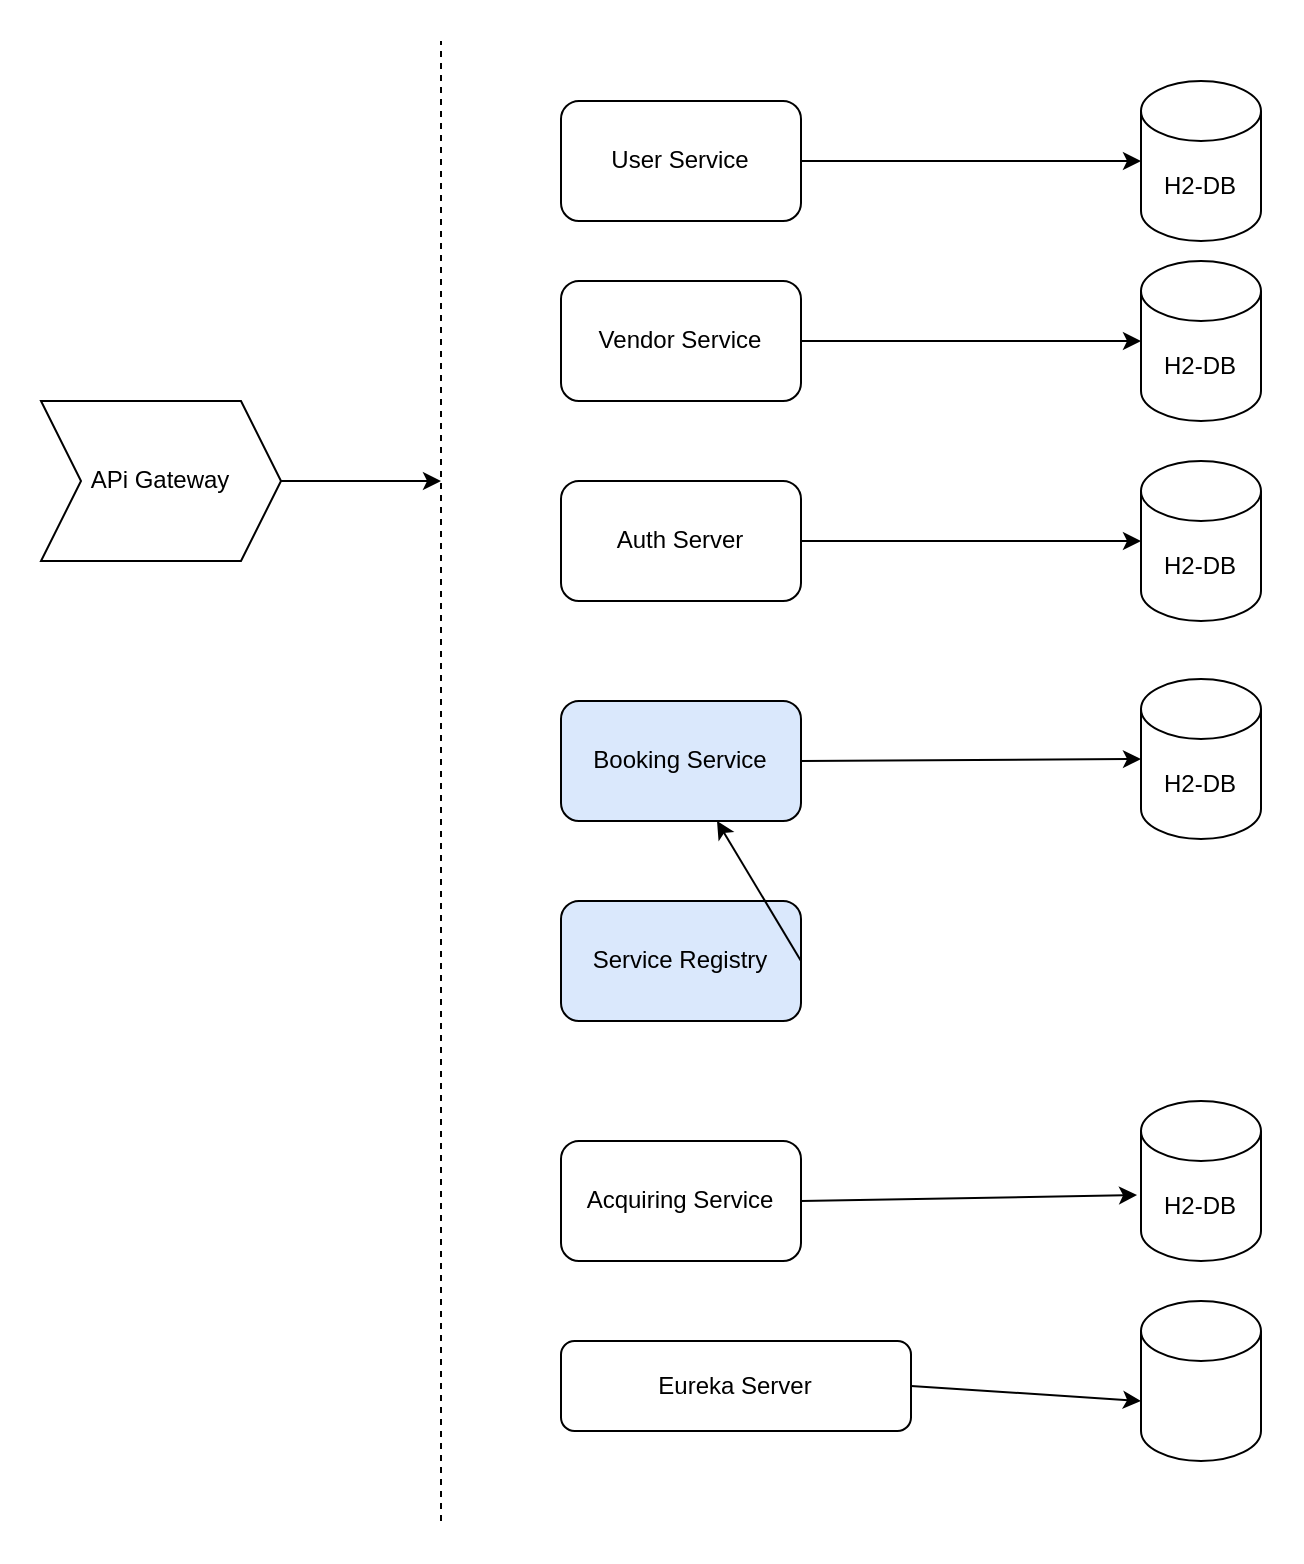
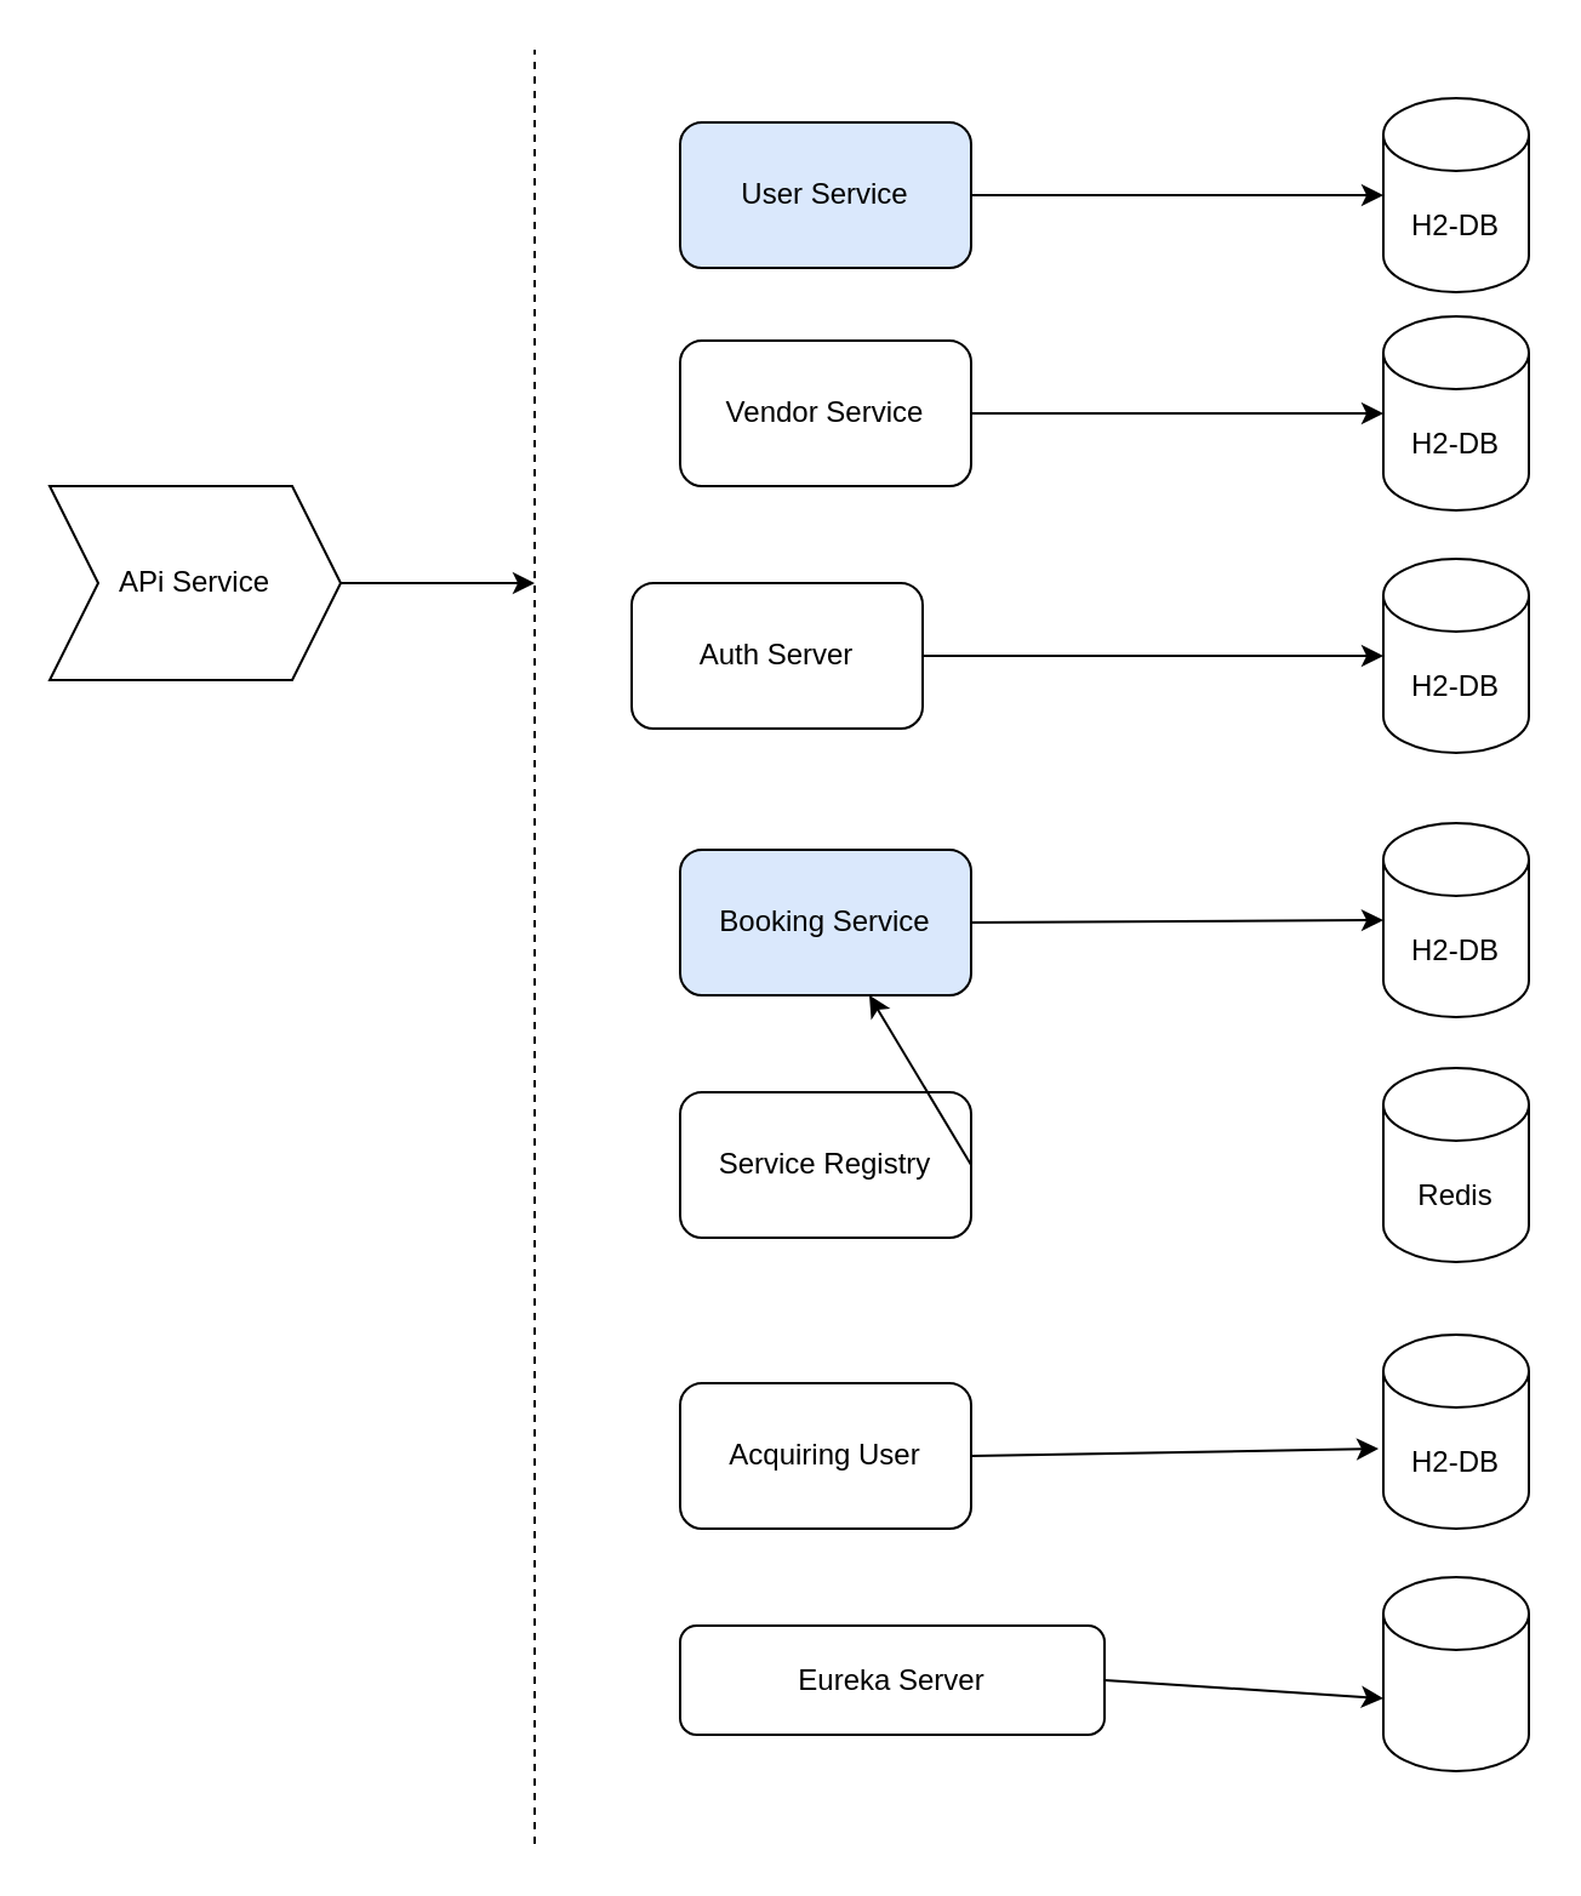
  <mxCell id="0" />
  <mxCell id="1" parent="0" />
- <mxCell id="2" value="User Service" style="rounded=1;whiteSpace=wrap;html=1;" vertex="1" parent="1"><mxGeometry x="280" y="50" width="120" height="60" as="geometry" /></mxCell>
- <mxCell id="3" value="Auth Server" style="rounded=1;whiteSpace=wrap;html=1;" vertex="1" parent="1"><mxGeometry x="280" y="240" width="120" height="60" as="geometry" /></mxCell>
+ <mxCell id="2" value="User Service" style="rounded=1;whiteSpace=wrap;html=1;fillColor=#dae8fc;" vertex="1" parent="1"><mxGeometry x="280" y="50" width="120" height="60" as="geometry" /></mxCell>
+ <mxCell id="3" value="Auth Server" style="rounded=1;whiteSpace=wrap;html=1;" vertex="1" parent="1"><mxGeometry x="260" y="240" width="120" height="60" as="geometry" /></mxCell>
  <mxCell id="4" value="H2-DB" style="shape=cylinder3;whiteSpace=wrap;html=1;boundedLbl=1;backgroundOutline=1;size=15;" vertex="1" parent="1"><mxGeometry x="570" y="40" width="60" height="80" as="geometry" /></mxCell>
  <mxCell id="5" value="" style="endArrow=classic;html=1;rounded=0;exitX=1;exitY=0.5;exitDx=0;exitDy=0;entryX=0;entryY=0.5;entryDx=0;entryDy=0;entryPerimeter=0;" edge="1" parent="1" source="2" target="4"><mxGeometry width="50" height="50" relative="1" as="geometry"><mxPoint x="340" y="290" as="sourcePoint" /><mxPoint x="390" y="240" as="targetPoint" /></mxGeometry></mxCell>
  <mxCell id="6" value="Vendor Service" style="rounded=1;whiteSpace=wrap;html=1;" vertex="1" parent="1"><mxGeometry x="280" y="140" width="120" height="60" as="geometry" /></mxCell>
  <mxCell id="7" value="H2-DB" style="shape=cylinder3;whiteSpace=wrap;html=1;boundedLbl=1;backgroundOutline=1;size=15;" vertex="1" parent="1"><mxGeometry x="570" y="130" width="60" height="80" as="geometry" /></mxCell>
  <mxCell id="8" value="" style="endArrow=classic;html=1;rounded=0;exitX=1;exitY=0.5;exitDx=0;exitDy=0;entryX=0;entryY=0.5;entryDx=0;entryDy=0;entryPerimeter=0;" edge="1" parent="1" source="6" target="7"><mxGeometry width="50" height="50" relative="1" as="geometry"><mxPoint x="340" y="290" as="sourcePoint" /><mxPoint x="390" y="240" as="targetPoint" /></mxGeometry></mxCell>
  <mxCell id="9" value="H2-DB" style="shape=cylinder3;whiteSpace=wrap;html=1;boundedLbl=1;backgroundOutline=1;size=15;" vertex="1" parent="1"><mxGeometry x="570" y="230" width="60" height="80" as="geometry" /></mxCell>
  <mxCell id="10" value="" style="endArrow=classic;html=1;rounded=0;exitX=1;exitY=0.5;exitDx=0;exitDy=0;entryX=0;entryY=0.5;entryDx=0;entryDy=0;entryPerimeter=0;" edge="1" parent="1" source="3" target="9"><mxGeometry width="50" height="50" relative="1" as="geometry"><mxPoint x="340" y="290" as="sourcePoint" /><mxPoint x="390" y="240" as="targetPoint" /></mxGeometry></mxCell>
  <mxCell id="11" value="Booking Service" style="rounded=1;whiteSpace=wrap;html=1;fillColor=#dae8fc;" vertex="1" parent="1"><mxGeometry x="280" y="350" width="120" height="60" as="geometry" /></mxCell>
  <mxCell id="12" value="H2-DB" style="shape=cylinder3;whiteSpace=wrap;html=1;boundedLbl=1;backgroundOutline=1;size=15;" vertex="1" parent="1"><mxGeometry x="570" y="339" width="60" height="80" as="geometry" /></mxCell>
  <mxCell id="13" value="" style="endArrow=classic;html=1;rounded=0;exitX=1;exitY=0.5;exitDx=0;exitDy=0;entryX=0;entryY=0.5;entryDx=0;entryDy=0;entryPerimeter=0;" edge="1" parent="1" source="11" target="12"><mxGeometry width="50" height="50" relative="1" as="geometry"><mxPoint x="340" y="290" as="sourcePoint" /><mxPoint x="390" y="240" as="targetPoint" /></mxGeometry></mxCell>
- <mxCell id="14" value="Service Registry" style="rounded=1;whiteSpace=wrap;html=1;fillColor=#dae8fc;" vertex="1" parent="1"><mxGeometry x="280" y="450" width="120" height="60" as="geometry" /></mxCell>
+ <mxCell id="14" value="Service Registry" style="rounded=1;whiteSpace=wrap;html=1;" vertex="1" parent="1"><mxGeometry x="280" y="450" width="120" height="60" as="geometry" /></mxCell>
+ <mxCell id="15" value="Redis" style="shape=cylinder3;whiteSpace=wrap;html=1;boundedLbl=1;backgroundOutline=1;size=15;" vertex="1" parent="1"><mxGeometry x="570" y="440" width="60" height="80" as="geometry" /></mxCell>
  <mxCell id="16" value="" style="endArrow=classic;html=1;rounded=0;exitX=1;exitY=0.5;exitDx=0;exitDy=0;" edge="1" parent="1" source="14" target="11"><mxGeometry width="50" height="50" relative="1" as="geometry"><mxPoint x="340" y="290" as="sourcePoint" /><mxPoint x="390" y="240" as="targetPoint" /></mxGeometry></mxCell>
- <mxCell id="17" value="Acquiring Service" style="rounded=1;whiteSpace=wrap;html=1;" vertex="1" parent="1"><mxGeometry x="280" y="570" width="120" height="60" as="geometry" /></mxCell>
+ <mxCell id="17" value="Acquiring User" style="rounded=1;whiteSpace=wrap;html=1;" vertex="1" parent="1"><mxGeometry x="280" y="570" width="120" height="60" as="geometry" /></mxCell>
  <mxCell id="18" value="H2-DB" style="shape=cylinder3;whiteSpace=wrap;html=1;boundedLbl=1;backgroundOutline=1;size=15;" vertex="1" parent="1"><mxGeometry x="570" y="550" width="60" height="80" as="geometry" /></mxCell>
  <mxCell id="19" value="" style="endArrow=classic;html=1;rounded=0;exitX=1;exitY=0.5;exitDx=0;exitDy=0;entryX=-0.033;entryY=0.588;entryDx=0;entryDy=0;entryPerimeter=0;" edge="1" parent="1" source="17" target="18"><mxGeometry width="50" height="50" relative="1" as="geometry"><mxPoint x="340" y="480" as="sourcePoint" /><mxPoint x="390" y="430" as="targetPoint" /></mxGeometry></mxCell>
- <mxCell id="20" value="APi Gateway" style="shape=step;perimeter=stepPerimeter;whiteSpace=wrap;html=1;fixedSize=1;" vertex="1" parent="1"><mxGeometry x="20" y="200" width="120" height="80" as="geometry" /></mxCell>
+ <mxCell id="20" value="APi Service" style="shape=step;perimeter=stepPerimeter;whiteSpace=wrap;html=1;fixedSize=1;" vertex="1" parent="1"><mxGeometry x="20" y="200" width="120" height="80" as="geometry" /></mxCell>
  <mxCell id="21" value="" style="endArrow=none;dashed=1;html=1;rounded=0;" edge="1" parent="1"><mxGeometry width="50" height="50" relative="1" as="geometry"><mxPoint x="220" y="760" as="sourcePoint" /><mxPoint x="220" y="20" as="targetPoint" /></mxGeometry></mxCell>
  <mxCell id="22" value="" style="endArrow=classic;html=1;rounded=0;exitX=1;exitY=0.5;exitDx=0;exitDy=0;" edge="1" parent="1" source="20"><mxGeometry width="50" height="50" relative="1" as="geometry"><mxPoint x="340" y="170" as="sourcePoint" /><mxPoint x="220" y="240" as="targetPoint" /></mxGeometry></mxCell>
  <mxCell id="23" value="Eureka Server" style="rounded=1;whiteSpace=wrap;html=1;" vertex="1" parent="1"><mxGeometry x="280" y="670" width="175" height="45" as="geometry" /></mxCell>
  <mxCell id="24" value="" style="shape=cylinder3;whiteSpace=wrap;html=1;boundedLbl=1;backgroundOutline=1;size=15;" vertex="1" parent="1"><mxGeometry x="570" y="650" width="60" height="80" as="geometry" /></mxCell>
  <mxCell id="25" value="" style="endArrow=classic;html=1;rounded=0;exitX=1;exitY=0.5;exitDx=0;exitDy=0;" edge="1" parent="1" source="23"><mxGeometry width="50" height="50" relative="1" as="geometry"><mxPoint x="340" y="650" as="sourcePoint" /><mxPoint x="570" y="700" as="targetPoint" /></mxGeometry></mxCell>
